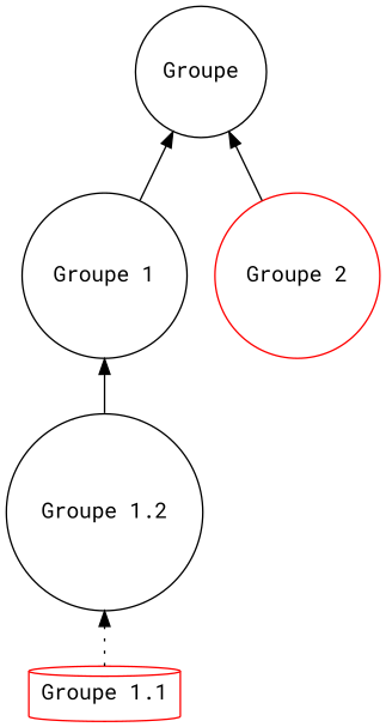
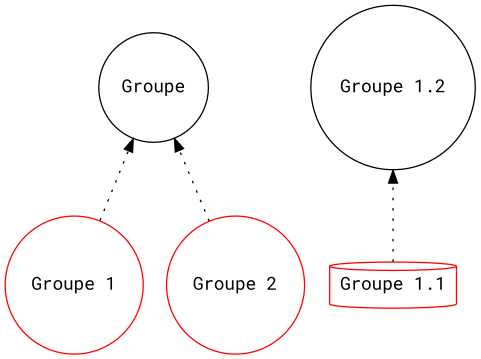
  strict digraph {
    fontname="Roboto Mono"
    rankdir=BT
    node [color=black fontname="Roboto Mono" shape=circle]
    edge [fontname="Roboto Mono" style=solid]
    n1 [label=Groupe]
-   "Groupe 1"
+   "Groupe 1" [color=red]
    "Groupe 2" [color=red]
    "Groupe 1.1" [color=red shape=cylinder]
    "Groupe 1.2"
-   "Groupe 1" -> n1
-   "Groupe 2" -> n1
+   "Groupe 1" -> n1 [style=dotted]
+   "Groupe 2" -> n1 [style=dotted]
    "Groupe 1.1" -> "Groupe 1.2" [style=dotted]
-   "Groupe 1.2" -> "Groupe 1"
  }
